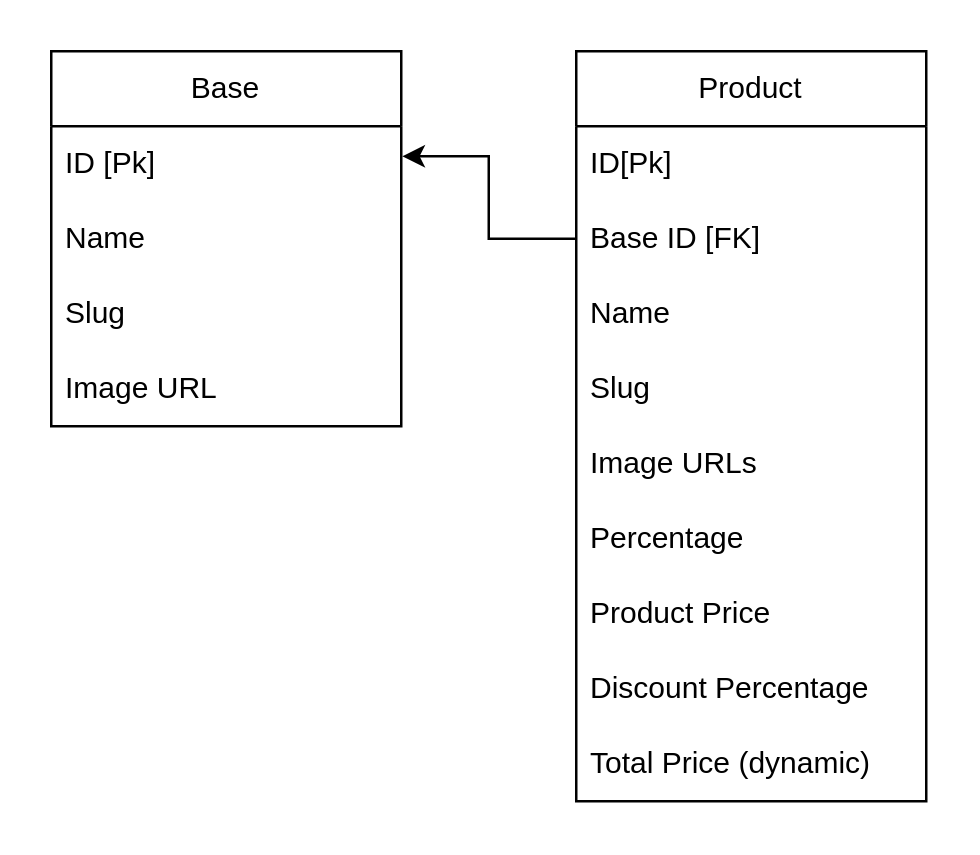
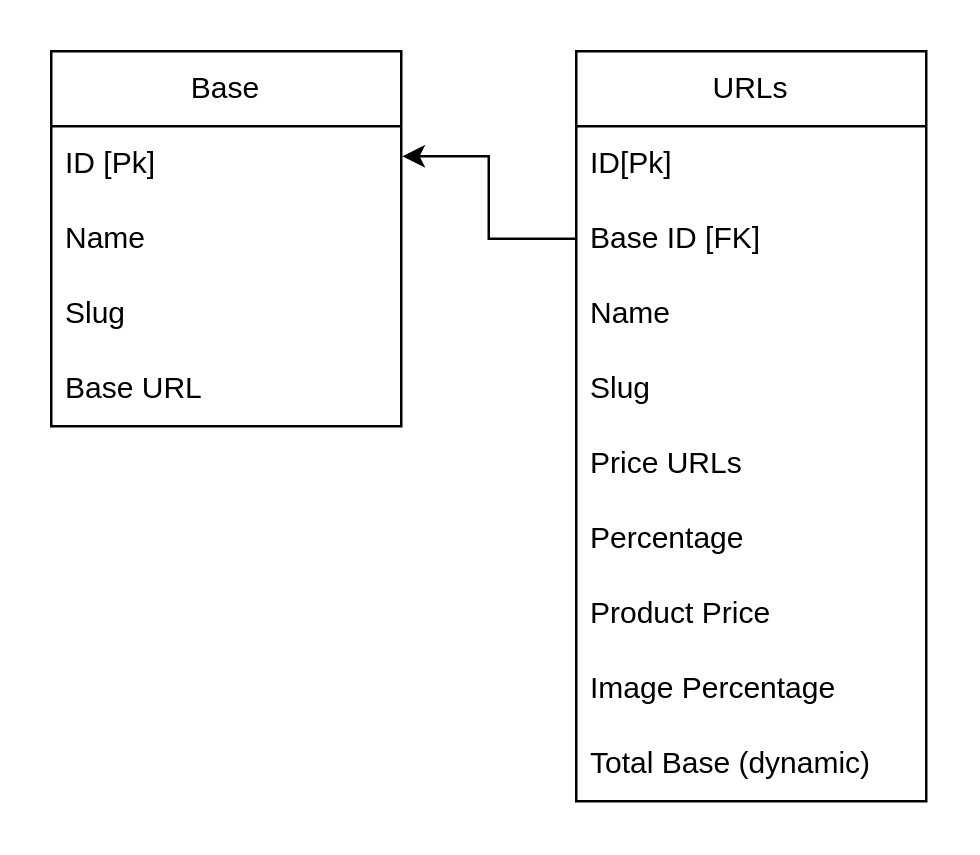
  <mxCell id="0" />
  <mxCell id="1" parent="0" />
  <mxCell id="2" value="Base" style="swimlane;fontStyle=0;childLayout=stackLayout;horizontal=1;startSize=30;horizontalStack=0;resizeParent=1;resizeParentMax=0;resizeLast=0;collapsible=1;marginBottom=0;whiteSpace=wrap;html=1;" vertex="1" parent="1"><mxGeometry x="20" y="20" width="140" height="150" as="geometry" /></mxCell>
  <mxCell id="3" value="ID [Pk]" style="text;strokeColor=none;fillColor=none;align=left;verticalAlign=middle;spacingLeft=4;spacingRight=4;overflow=hidden;points=[[0,0.5],[1,0.5]];portConstraint=eastwest;rotatable=0;whiteSpace=wrap;html=1;" vertex="1" parent="2"><mxGeometry y="30" width="140" height="30" as="geometry" /></mxCell>
  <mxCell id="4" value="Name" style="text;strokeColor=none;fillColor=none;align=left;verticalAlign=middle;spacingLeft=4;spacingRight=4;overflow=hidden;points=[[0,0.5],[1,0.5]];portConstraint=eastwest;rotatable=0;whiteSpace=wrap;html=1;" vertex="1" parent="2"><mxGeometry y="60" width="140" height="30" as="geometry" /></mxCell>
  <mxCell id="5" value="Slug" style="text;strokeColor=none;fillColor=none;align=left;verticalAlign=middle;spacingLeft=4;spacingRight=4;overflow=hidden;points=[[0,0.5],[1,0.5]];portConstraint=eastwest;rotatable=0;whiteSpace=wrap;html=1;" vertex="1" parent="2"><mxGeometry y="90" width="140" height="30" as="geometry" /></mxCell>
- <mxCell id="6" value="Image URL" style="text;strokeColor=none;fillColor=none;align=left;verticalAlign=middle;spacingLeft=4;spacingRight=4;overflow=hidden;points=[[0,0.5],[1,0.5]];portConstraint=eastwest;rotatable=0;whiteSpace=wrap;html=1;" vertex="1" parent="2"><mxGeometry y="120" width="140" height="30" as="geometry" /></mxCell>
- <mxCell id="7" value="Product" style="swimlane;fontStyle=0;childLayout=stackLayout;horizontal=1;startSize=30;horizontalStack=0;resizeParent=1;resizeParentMax=0;resizeLast=0;collapsible=1;marginBottom=0;whiteSpace=wrap;html=1;" vertex="1" parent="1"><mxGeometry x="230" y="20" width="140" height="300" as="geometry" /></mxCell>
+ <mxCell id="6" value="Base URL" style="text;strokeColor=none;fillColor=none;align=left;verticalAlign=middle;spacingLeft=4;spacingRight=4;overflow=hidden;points=[[0,0.5],[1,0.5]];portConstraint=eastwest;rotatable=0;whiteSpace=wrap;html=1;" vertex="1" parent="2"><mxGeometry y="120" width="140" height="30" as="geometry" /></mxCell>
+ <mxCell id="7" value="URLs" style="swimlane;fontStyle=0;childLayout=stackLayout;horizontal=1;startSize=30;horizontalStack=0;resizeParent=1;resizeParentMax=0;resizeLast=0;collapsible=1;marginBottom=0;whiteSpace=wrap;html=1;" vertex="1" parent="1"><mxGeometry x="230" y="20" width="140" height="300" as="geometry" /></mxCell>
  <mxCell id="8" value="ID[Pk]" style="text;strokeColor=none;fillColor=none;align=left;verticalAlign=middle;spacingLeft=4;spacingRight=4;overflow=hidden;points=[[0,0.5],[1,0.5]];portConstraint=eastwest;rotatable=0;whiteSpace=wrap;html=1;" vertex="1" parent="7"><mxGeometry y="30" width="140" height="30" as="geometry" /></mxCell>
  <mxCell id="9" value="Base ID [FK]" style="text;strokeColor=none;fillColor=none;align=left;verticalAlign=middle;spacingLeft=4;spacingRight=4;overflow=hidden;points=[[0,0.5],[1,0.5]];portConstraint=eastwest;rotatable=0;whiteSpace=wrap;html=1;" vertex="1" parent="7"><mxGeometry y="60" width="140" height="30" as="geometry" /></mxCell>
  <mxCell id="10" value="Name" style="text;strokeColor=none;fillColor=none;align=left;verticalAlign=middle;spacingLeft=4;spacingRight=4;overflow=hidden;points=[[0,0.5],[1,0.5]];portConstraint=eastwest;rotatable=0;whiteSpace=wrap;html=1;" vertex="1" parent="7"><mxGeometry y="90" width="140" height="30" as="geometry" /></mxCell>
  <mxCell id="11" value="Slug" style="text;strokeColor=none;fillColor=none;align=left;verticalAlign=middle;spacingLeft=4;spacingRight=4;overflow=hidden;points=[[0,0.5],[1,0.5]];portConstraint=eastwest;rotatable=0;whiteSpace=wrap;html=1;" vertex="1" parent="7"><mxGeometry y="120" width="140" height="30" as="geometry" /></mxCell>
- <mxCell id="12" value="Image URLs" style="text;strokeColor=none;fillColor=none;align=left;verticalAlign=middle;spacingLeft=4;spacingRight=4;overflow=hidden;points=[[0,0.5],[1,0.5]];portConstraint=eastwest;rotatable=0;whiteSpace=wrap;html=1;" vertex="1" parent="7"><mxGeometry y="150" width="140" height="30" as="geometry" /></mxCell>
+ <mxCell id="12" value="Price URLs" style="text;strokeColor=none;fillColor=none;align=left;verticalAlign=middle;spacingLeft=4;spacingRight=4;overflow=hidden;points=[[0,0.5],[1,0.5]];portConstraint=eastwest;rotatable=0;whiteSpace=wrap;html=1;" vertex="1" parent="7"><mxGeometry y="150" width="140" height="30" as="geometry" /></mxCell>
  <mxCell id="13" value="Percentage" style="text;strokeColor=none;fillColor=none;align=left;verticalAlign=middle;spacingLeft=4;spacingRight=4;overflow=hidden;points=[[0,0.5],[1,0.5]];portConstraint=eastwest;rotatable=0;whiteSpace=wrap;html=1;" vertex="1" parent="7"><mxGeometry y="180" width="140" height="30" as="geometry" /></mxCell>
  <mxCell id="14" value="Product Price" style="text;strokeColor=none;fillColor=none;align=left;verticalAlign=middle;spacingLeft=4;spacingRight=4;overflow=hidden;points=[[0,0.5],[1,0.5]];portConstraint=eastwest;rotatable=0;whiteSpace=wrap;html=1;" vertex="1" parent="7"><mxGeometry y="210" width="140" height="30" as="geometry" /></mxCell>
- <mxCell id="15" value="Discount Percentage" style="text;strokeColor=none;fillColor=none;align=left;verticalAlign=middle;spacingLeft=4;spacingRight=4;overflow=hidden;points=[[0,0.5],[1,0.5]];portConstraint=eastwest;rotatable=0;whiteSpace=wrap;html=1;" vertex="1" parent="7"><mxGeometry y="240" width="140" height="30" as="geometry" /></mxCell>
- <mxCell id="16" value="Total Price (dynamic)" style="text;strokeColor=none;fillColor=none;align=left;verticalAlign=middle;spacingLeft=4;spacingRight=4;overflow=hidden;points=[[0,0.5],[1,0.5]];portConstraint=eastwest;rotatable=0;whiteSpace=wrap;html=1;" vertex="1" parent="7"><mxGeometry y="270" width="140" height="30" as="geometry" /></mxCell>
+ <mxCell id="15" value="Image Percentage" style="text;strokeColor=none;fillColor=none;align=left;verticalAlign=middle;spacingLeft=4;spacingRight=4;overflow=hidden;points=[[0,0.5],[1,0.5]];portConstraint=eastwest;rotatable=0;whiteSpace=wrap;html=1;" vertex="1" parent="7"><mxGeometry y="240" width="140" height="30" as="geometry" /></mxCell>
+ <mxCell id="16" value="Total Base (dynamic)" style="text;strokeColor=none;fillColor=none;align=left;verticalAlign=middle;spacingLeft=4;spacingRight=4;overflow=hidden;points=[[0,0.5],[1,0.5]];portConstraint=eastwest;rotatable=0;whiteSpace=wrap;html=1;" vertex="1" parent="7"><mxGeometry y="270" width="140" height="30" as="geometry" /></mxCell>
  <mxCell id="17" style="edgeStyle=orthogonalEdgeStyle;rounded=0;orthogonalLoop=1;jettySize=auto;html=1;exitX=0;exitY=0.5;exitDx=0;exitDy=0;entryX=1.003;entryY=0.4;entryDx=0;entryDy=0;entryPerimeter=0;" edge="1" parent="1" source="9" target="3"><mxGeometry relative="1" as="geometry" /></mxCell>
